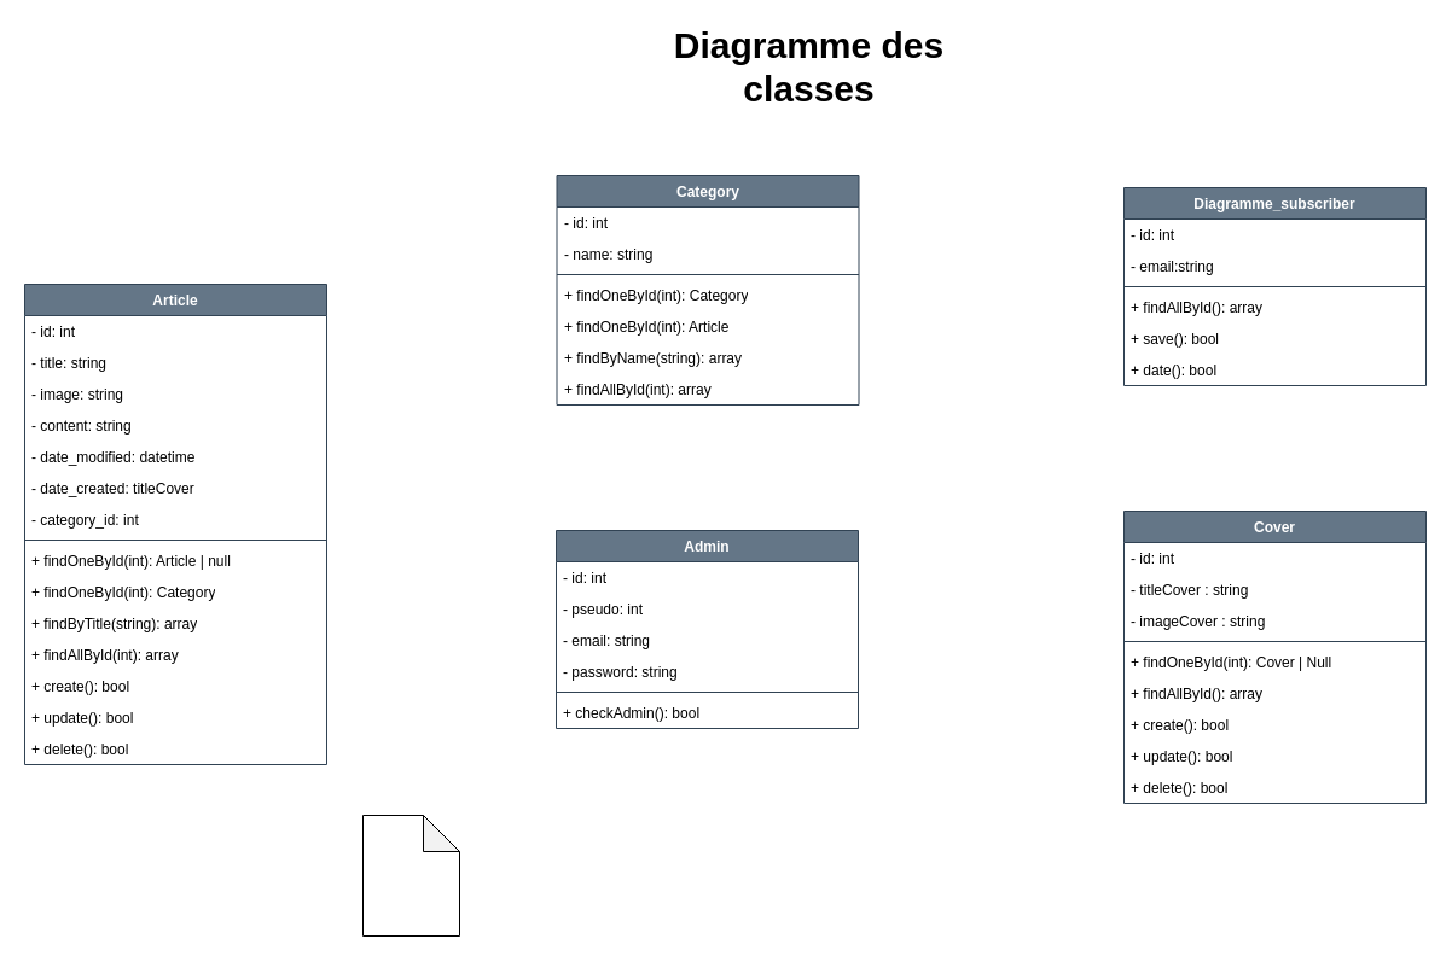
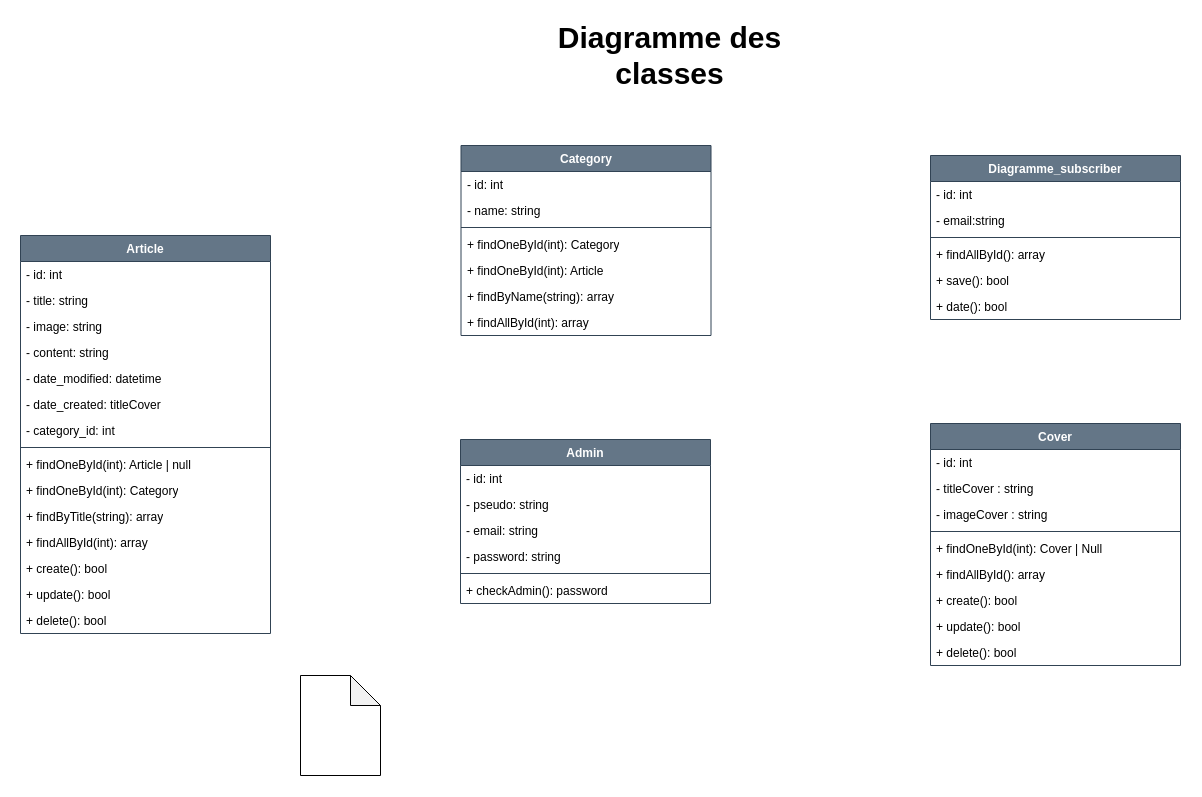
  <mxCell id="0" />
  <mxCell id="1" parent="0" />
  <mxCell id="2" value="Diagramme des classes" style="text;html=1;align=center;verticalAlign=middle;whiteSpace=wrap;rounded=0;fontStyle=1;fontSize=30;" parent="1" vertex="1"><mxGeometry x="510" y="20" width="319" height="70" as="geometry" /></mxCell>
  <mxCell id="3" value="Admin" style="swimlane;fontStyle=1;align=center;verticalAlign=top;childLayout=stackLayout;horizontal=1;startSize=26;horizontalStack=0;resizeParent=1;resizeParentMax=0;resizeLast=0;collapsible=1;marginBottom=0;whiteSpace=wrap;html=1;fillColor=#647687;fontColor=#ffffff;strokeColor=#314354;" parent="1" vertex="1"><mxGeometry x="460" y="439" width="250" height="164" as="geometry" /></mxCell>
  <mxCell id="4" value="- id: int" style="text;strokeColor=none;fillColor=none;align=left;verticalAlign=top;spacingLeft=4;spacingRight=4;overflow=hidden;rotatable=0;points=[[0,0.5],[1,0.5]];portConstraint=eastwest;whiteSpace=wrap;html=1;" parent="3" vertex="1"><mxGeometry y="26" width="250" height="26" as="geometry" /></mxCell>
- <mxCell id="5" value="- pseudo: int" style="text;strokeColor=none;fillColor=none;align=left;verticalAlign=top;spacingLeft=4;spacingRight=4;overflow=hidden;rotatable=0;points=[[0,0.5],[1,0.5]];portConstraint=eastwest;whiteSpace=wrap;html=1;" parent="3" vertex="1"><mxGeometry y="52" width="250" height="26" as="geometry" /></mxCell>
+ <mxCell id="5" value="- pseudo: string" style="text;strokeColor=none;fillColor=none;align=left;verticalAlign=top;spacingLeft=4;spacingRight=4;overflow=hidden;rotatable=0;points=[[0,0.5],[1,0.5]];portConstraint=eastwest;whiteSpace=wrap;html=1;" parent="3" vertex="1"><mxGeometry y="52" width="250" height="26" as="geometry" /></mxCell>
  <mxCell id="6" value="- email: string" style="text;strokeColor=none;fillColor=none;align=left;verticalAlign=top;spacingLeft=4;spacingRight=4;overflow=hidden;rotatable=0;points=[[0,0.5],[1,0.5]];portConstraint=eastwest;whiteSpace=wrap;html=1;" parent="3" vertex="1"><mxGeometry y="78" width="250" height="26" as="geometry" /></mxCell>
  <mxCell id="7" value="- password: string" style="text;strokeColor=none;fillColor=none;align=left;verticalAlign=top;spacingLeft=4;spacingRight=4;overflow=hidden;rotatable=0;points=[[0,0.5],[1,0.5]];portConstraint=eastwest;whiteSpace=wrap;html=1;" parent="3" vertex="1"><mxGeometry y="104" width="250" height="26" as="geometry" /></mxCell>
  <mxCell id="8" value="" style="line;strokeWidth=1;fillColor=none;align=left;verticalAlign=middle;spacingTop=-1;spacingLeft=3;spacingRight=3;rotatable=0;labelPosition=right;points=[];portConstraint=eastwest;strokeColor=inherit;" parent="3" vertex="1"><mxGeometry y="130" width="250" height="8" as="geometry" /></mxCell>
- <mxCell id="9" value="+ checkAdmin(): bool" style="text;strokeColor=none;fillColor=none;align=left;verticalAlign=top;spacingLeft=4;spacingRight=4;overflow=hidden;rotatable=0;points=[[0,0.5],[1,0.5]];portConstraint=eastwest;whiteSpace=wrap;html=1;" parent="3" vertex="1"><mxGeometry y="138" width="250" height="26" as="geometry" /></mxCell>
+ <mxCell id="9" value="+ checkAdmin(): password" style="text;strokeColor=none;fillColor=none;align=left;verticalAlign=top;spacingLeft=4;spacingRight=4;overflow=hidden;rotatable=0;points=[[0,0.5],[1,0.5]];portConstraint=eastwest;whiteSpace=wrap;html=1;" parent="3" vertex="1"><mxGeometry y="138" width="250" height="26" as="geometry" /></mxCell>
  <mxCell id="10" value="Category" style="swimlane;fontStyle=1;align=center;verticalAlign=top;childLayout=stackLayout;horizontal=1;startSize=26;horizontalStack=0;resizeParent=1;resizeParentMax=0;resizeLast=0;collapsible=1;marginBottom=0;whiteSpace=wrap;html=1;fillColor=#647687;fontColor=#ffffff;strokeColor=#314354;" parent="1" vertex="1"><mxGeometry x="460.5" y="145" width="250" height="190" as="geometry" /></mxCell>
  <mxCell id="11" value="- id: int" style="text;strokeColor=none;fillColor=none;align=left;verticalAlign=top;spacingLeft=4;spacingRight=4;overflow=hidden;rotatable=0;points=[[0,0.5],[1,0.5]];portConstraint=eastwest;whiteSpace=wrap;html=1;" parent="10" vertex="1"><mxGeometry y="26" width="250" height="26" as="geometry" /></mxCell>
  <mxCell id="12" value="- name: string" style="text;strokeColor=none;fillColor=none;align=left;verticalAlign=top;spacingLeft=4;spacingRight=4;overflow=hidden;rotatable=0;points=[[0,0.5],[1,0.5]];portConstraint=eastwest;whiteSpace=wrap;html=1;" parent="10" vertex="1"><mxGeometry y="52" width="250" height="26" as="geometry" /></mxCell>
  <mxCell id="13" value="" style="line;strokeWidth=1;fillColor=none;align=left;verticalAlign=middle;spacingTop=-1;spacingLeft=3;spacingRight=3;rotatable=0;labelPosition=right;points=[];portConstraint=eastwest;strokeColor=inherit;" parent="10" vertex="1"><mxGeometry y="78" width="250" height="8" as="geometry" /></mxCell>
  <mxCell id="14" value="+ findOneById(int): Category" style="text;strokeColor=none;fillColor=none;align=left;verticalAlign=top;spacingLeft=4;spacingRight=4;overflow=hidden;rotatable=0;points=[[0,0.5],[1,0.5]];portConstraint=eastwest;whiteSpace=wrap;html=1;" parent="10" vertex="1"><mxGeometry y="86" width="250" height="26" as="geometry" /></mxCell>
  <mxCell id="15" value="+ findOneById(int): Article" style="text;strokeColor=none;fillColor=none;align=left;verticalAlign=top;spacingLeft=4;spacingRight=4;overflow=hidden;rotatable=0;points=[[0,0.5],[1,0.5]];portConstraint=eastwest;whiteSpace=wrap;html=1;" parent="10" vertex="1"><mxGeometry y="112" width="250" height="26" as="geometry" /></mxCell>
  <mxCell id="16" value="+ findByName(string): array" style="text;strokeColor=none;fillColor=none;align=left;verticalAlign=top;spacingLeft=4;spacingRight=4;overflow=hidden;rotatable=0;points=[[0,0.5],[1,0.5]];portConstraint=eastwest;whiteSpace=wrap;html=1;" parent="10" vertex="1"><mxGeometry y="138" width="250" height="26" as="geometry" /></mxCell>
  <mxCell id="17" value="+ findAllById(int): array" style="text;strokeColor=none;fillColor=none;align=left;verticalAlign=top;spacingLeft=4;spacingRight=4;overflow=hidden;rotatable=0;points=[[0,0.5],[1,0.5]];portConstraint=eastwest;whiteSpace=wrap;html=1;" parent="10" vertex="1"><mxGeometry y="164" width="250" height="26" as="geometry" /></mxCell>
  <mxCell id="18" value="Article" style="swimlane;fontStyle=1;align=center;verticalAlign=top;childLayout=stackLayout;horizontal=1;startSize=26;horizontalStack=0;resizeParent=1;resizeParentMax=0;resizeLast=0;collapsible=1;marginBottom=0;whiteSpace=wrap;html=1;fillColor=#647687;fontColor=#ffffff;strokeColor=#314354;" parent="1" vertex="1"><mxGeometry x="20" y="235" width="250" height="398" as="geometry" /></mxCell>
  <mxCell id="19" value="- id: int" style="text;strokeColor=none;fillColor=none;align=left;verticalAlign=top;spacingLeft=4;spacingRight=4;overflow=hidden;rotatable=0;points=[[0,0.5],[1,0.5]];portConstraint=eastwest;whiteSpace=wrap;html=1;" parent="18" vertex="1"><mxGeometry y="26" width="250" height="26" as="geometry" /></mxCell>
  <mxCell id="20" value="- title: string" style="text;strokeColor=none;fillColor=none;align=left;verticalAlign=top;spacingLeft=4;spacingRight=4;overflow=hidden;rotatable=0;points=[[0,0.5],[1,0.5]];portConstraint=eastwest;whiteSpace=wrap;html=1;" parent="18" vertex="1"><mxGeometry y="52" width="250" height="26" as="geometry" /></mxCell>
  <mxCell id="21" value="- image: string" style="text;strokeColor=none;fillColor=none;align=left;verticalAlign=top;spacingLeft=4;spacingRight=4;overflow=hidden;rotatable=0;points=[[0,0.5],[1,0.5]];portConstraint=eastwest;whiteSpace=wrap;html=1;" parent="18" vertex="1"><mxGeometry y="78" width="250" height="26" as="geometry" /></mxCell>
  <mxCell id="22" value="- content: string" style="text;strokeColor=none;fillColor=none;align=left;verticalAlign=top;spacingLeft=4;spacingRight=4;overflow=hidden;rotatable=0;points=[[0,0.5],[1,0.5]];portConstraint=eastwest;whiteSpace=wrap;html=1;" parent="18" vertex="1"><mxGeometry y="104" width="250" height="26" as="geometry" /></mxCell>
  <mxCell id="23" value="- date_modified: datetime" style="text;strokeColor=none;fillColor=none;align=left;verticalAlign=top;spacingLeft=4;spacingRight=4;overflow=hidden;rotatable=0;points=[[0,0.5],[1,0.5]];portConstraint=eastwest;whiteSpace=wrap;html=1;" parent="18" vertex="1"><mxGeometry y="130" width="250" height="26" as="geometry" /></mxCell>
  <mxCell id="24" value="- date_created: titleCover" style="text;strokeColor=none;fillColor=none;align=left;verticalAlign=top;spacingLeft=4;spacingRight=4;overflow=hidden;rotatable=0;points=[[0,0.5],[1,0.5]];portConstraint=eastwest;whiteSpace=wrap;html=1;" parent="18" vertex="1"><mxGeometry y="156" width="250" height="26" as="geometry" /></mxCell>
  <mxCell id="25" value="- category_id: int" style="text;strokeColor=none;fillColor=none;align=left;verticalAlign=top;spacingLeft=4;spacingRight=4;overflow=hidden;rotatable=0;points=[[0,0.5],[1,0.5]];portConstraint=eastwest;whiteSpace=wrap;html=1;" parent="18" vertex="1"><mxGeometry y="182" width="250" height="26" as="geometry" /></mxCell>
  <mxCell id="26" value="" style="line;strokeWidth=1;fillColor=none;align=left;verticalAlign=middle;spacingTop=-1;spacingLeft=3;spacingRight=3;rotatable=0;labelPosition=right;points=[];portConstraint=eastwest;strokeColor=inherit;" parent="18" vertex="1"><mxGeometry y="208" width="250" height="8" as="geometry" /></mxCell>
  <mxCell id="27" value="+ findOneById(int): Article | null" style="text;strokeColor=none;fillColor=none;align=left;verticalAlign=top;spacingLeft=4;spacingRight=4;overflow=hidden;rotatable=0;points=[[0,0.5],[1,0.5]];portConstraint=eastwest;whiteSpace=wrap;html=1;" parent="18" vertex="1"><mxGeometry y="216" width="250" height="26" as="geometry" /></mxCell>
  <mxCell id="28" value="+ findOneById(int): Category" style="text;strokeColor=none;fillColor=none;align=left;verticalAlign=top;spacingLeft=4;spacingRight=4;overflow=hidden;rotatable=0;points=[[0,0.5],[1,0.5]];portConstraint=eastwest;whiteSpace=wrap;html=1;" parent="18" vertex="1"><mxGeometry y="242" width="250" height="26" as="geometry" /></mxCell>
  <mxCell id="29" value="+ findByTitle(string): array" style="text;strokeColor=none;fillColor=none;align=left;verticalAlign=top;spacingLeft=4;spacingRight=4;overflow=hidden;rotatable=0;points=[[0,0.5],[1,0.5]];portConstraint=eastwest;whiteSpace=wrap;html=1;" parent="18" vertex="1"><mxGeometry y="268" width="250" height="26" as="geometry" /></mxCell>
  <mxCell id="30" value="+ findAllById(int): array" style="text;strokeColor=none;fillColor=none;align=left;verticalAlign=top;spacingLeft=4;spacingRight=4;overflow=hidden;rotatable=0;points=[[0,0.5],[1,0.5]];portConstraint=eastwest;whiteSpace=wrap;html=1;" parent="18" vertex="1"><mxGeometry y="294" width="250" height="26" as="geometry" /></mxCell>
  <mxCell id="31" value="+ create(): bool" style="text;strokeColor=none;fillColor=none;align=left;verticalAlign=top;spacingLeft=4;spacingRight=4;overflow=hidden;rotatable=0;points=[[0,0.5],[1,0.5]];portConstraint=eastwest;whiteSpace=wrap;html=1;" parent="18" vertex="1"><mxGeometry y="320" width="250" height="26" as="geometry" /></mxCell>
  <mxCell id="32" value="+ update(): bool" style="text;strokeColor=none;fillColor=none;align=left;verticalAlign=top;spacingLeft=4;spacingRight=4;overflow=hidden;rotatable=0;points=[[0,0.5],[1,0.5]];portConstraint=eastwest;whiteSpace=wrap;html=1;" parent="18" vertex="1"><mxGeometry y="346" width="250" height="26" as="geometry" /></mxCell>
  <mxCell id="33" value="+ delete(): bool" style="text;strokeColor=none;fillColor=none;align=left;verticalAlign=top;spacingLeft=4;spacingRight=4;overflow=hidden;rotatable=0;points=[[0,0.5],[1,0.5]];portConstraint=eastwest;whiteSpace=wrap;html=1;" parent="18" vertex="1"><mxGeometry y="372" width="250" height="26" as="geometry" /></mxCell>
  <mxCell id="34" value="Cover" style="swimlane;fontStyle=1;align=center;verticalAlign=top;childLayout=stackLayout;horizontal=1;startSize=26;horizontalStack=0;resizeParent=1;resizeParentMax=0;resizeLast=0;collapsible=1;marginBottom=0;whiteSpace=wrap;html=1;fillColor=#647687;fontColor=#ffffff;strokeColor=#314354;" parent="1" vertex="1"><mxGeometry x="930" y="423" width="250" height="242" as="geometry" /></mxCell>
  <mxCell id="35" value="- id: int" style="text;strokeColor=none;fillColor=none;align=left;verticalAlign=top;spacingLeft=4;spacingRight=4;overflow=hidden;rotatable=0;points=[[0,0.5],[1,0.5]];portConstraint=eastwest;whiteSpace=wrap;html=1;" parent="34" vertex="1"><mxGeometry y="26" width="250" height="26" as="geometry" /></mxCell>
  <mxCell id="36" value="- titleCover : string" style="text;strokeColor=none;fillColor=none;align=left;verticalAlign=top;spacingLeft=4;spacingRight=4;overflow=hidden;rotatable=0;points=[[0,0.5],[1,0.5]];portConstraint=eastwest;whiteSpace=wrap;html=1;" parent="34" vertex="1"><mxGeometry y="52" width="250" height="26" as="geometry" /></mxCell>
  <mxCell id="37" value="- imageCover : string" style="text;strokeColor=none;fillColor=none;align=left;verticalAlign=top;spacingLeft=4;spacingRight=4;overflow=hidden;rotatable=0;points=[[0,0.5],[1,0.5]];portConstraint=eastwest;whiteSpace=wrap;html=1;" parent="34" vertex="1"><mxGeometry y="78" width="250" height="26" as="geometry" /></mxCell>
  <mxCell id="38" value="" style="line;strokeWidth=1;fillColor=none;align=left;verticalAlign=middle;spacingTop=-1;spacingLeft=3;spacingRight=3;rotatable=0;labelPosition=right;points=[];portConstraint=eastwest;strokeColor=inherit;" parent="34" vertex="1"><mxGeometry y="104" width="250" height="8" as="geometry" /></mxCell>
  <mxCell id="39" value="+ findOneById(int): Cover | Null" style="text;strokeColor=none;fillColor=none;align=left;verticalAlign=top;spacingLeft=4;spacingRight=4;overflow=hidden;rotatable=0;points=[[0,0.5],[1,0.5]];portConstraint=eastwest;whiteSpace=wrap;html=1;" parent="34" vertex="1"><mxGeometry y="112" width="250" height="26" as="geometry" /></mxCell>
  <mxCell id="40" value="+ findAllById(): array" style="text;strokeColor=none;fillColor=none;align=left;verticalAlign=top;spacingLeft=4;spacingRight=4;overflow=hidden;rotatable=0;points=[[0,0.5],[1,0.5]];portConstraint=eastwest;whiteSpace=wrap;html=1;" parent="34" vertex="1"><mxGeometry y="138" width="250" height="26" as="geometry" /></mxCell>
  <mxCell id="41" value="+ create(): bool" style="text;strokeColor=none;fillColor=none;align=left;verticalAlign=top;spacingLeft=4;spacingRight=4;overflow=hidden;rotatable=0;points=[[0,0.5],[1,0.5]];portConstraint=eastwest;whiteSpace=wrap;html=1;" parent="34" vertex="1"><mxGeometry y="164" width="250" height="26" as="geometry" /></mxCell>
  <mxCell id="42" value="+ update(): bool" style="text;strokeColor=none;fillColor=none;align=left;verticalAlign=top;spacingLeft=4;spacingRight=4;overflow=hidden;rotatable=0;points=[[0,0.5],[1,0.5]];portConstraint=eastwest;whiteSpace=wrap;html=1;" parent="34" vertex="1"><mxGeometry y="190" width="250" height="26" as="geometry" /></mxCell>
  <mxCell id="43" value="+ delete(): bool" style="text;strokeColor=none;fillColor=none;align=left;verticalAlign=top;spacingLeft=4;spacingRight=4;overflow=hidden;rotatable=0;points=[[0,0.5],[1,0.5]];portConstraint=eastwest;whiteSpace=wrap;html=1;" parent="34" vertex="1"><mxGeometry y="216" width="250" height="26" as="geometry" /></mxCell>
  <mxCell id="44" value="Diagramme_subscriber" style="swimlane;fontStyle=1;align=center;verticalAlign=top;childLayout=stackLayout;horizontal=1;startSize=26;horizontalStack=0;resizeParent=1;resizeParentMax=0;resizeLast=0;collapsible=1;marginBottom=0;whiteSpace=wrap;html=1;fillColor=#647687;fontColor=#ffffff;strokeColor=#314354;" parent="1" vertex="1"><mxGeometry x="930" y="155" width="250" height="164" as="geometry" /></mxCell>
  <mxCell id="45" value="- id: int" style="text;strokeColor=none;fillColor=none;align=left;verticalAlign=top;spacingLeft=4;spacingRight=4;overflow=hidden;rotatable=0;points=[[0,0.5],[1,0.5]];portConstraint=eastwest;whiteSpace=wrap;html=1;" parent="44" vertex="1"><mxGeometry y="26" width="250" height="26" as="geometry" /></mxCell>
  <mxCell id="46" value="- email:string" style="text;strokeColor=none;fillColor=none;align=left;verticalAlign=top;spacingLeft=4;spacingRight=4;overflow=hidden;rotatable=0;points=[[0,0.5],[1,0.5]];portConstraint=eastwest;whiteSpace=wrap;html=1;" parent="44" vertex="1"><mxGeometry y="52" width="250" height="26" as="geometry" /></mxCell>
  <mxCell id="47" value="" style="line;strokeWidth=1;fillColor=none;align=left;verticalAlign=middle;spacingTop=-1;spacingLeft=3;spacingRight=3;rotatable=0;labelPosition=right;points=[];portConstraint=eastwest;strokeColor=inherit;" parent="44" vertex="1"><mxGeometry y="78" width="250" height="8" as="geometry" /></mxCell>
  <mxCell id="48" value="+ findAllById(): array&amp;nbsp;" style="text;strokeColor=none;fillColor=none;align=left;verticalAlign=top;spacingLeft=4;spacingRight=4;overflow=hidden;rotatable=0;points=[[0,0.5],[1,0.5]];portConstraint=eastwest;whiteSpace=wrap;html=1;" parent="44" vertex="1"><mxGeometry y="86" width="250" height="26" as="geometry" /></mxCell>
  <mxCell id="49" value="+ save(): bool&lt;div&gt;&lt;br&gt;&lt;/div&gt;" style="text;strokeColor=none;fillColor=none;align=left;verticalAlign=top;spacingLeft=4;spacingRight=4;overflow=hidden;rotatable=0;points=[[0,0.5],[1,0.5]];portConstraint=eastwest;whiteSpace=wrap;html=1;" parent="44" vertex="1"><mxGeometry y="112" width="250" height="26" as="geometry" /></mxCell>
  <mxCell id="50" value="+ date(): bool" style="text;strokeColor=none;fillColor=none;align=left;verticalAlign=top;spacingLeft=4;spacingRight=4;overflow=hidden;rotatable=0;points=[[0,0.5],[1,0.5]];portConstraint=eastwest;whiteSpace=wrap;html=1;" parent="44" vertex="1"><mxGeometry y="138" width="250" height="26" as="geometry" /></mxCell>
  <mxCell id="51" value="" style="shape=note;whiteSpace=wrap;html=1;backgroundOutline=1;darkOpacity=0.05;" parent="1" vertex="1"><mxGeometry x="300" y="675" width="80" height="100" as="geometry" /></mxCell>
